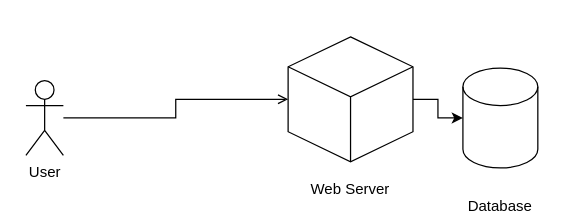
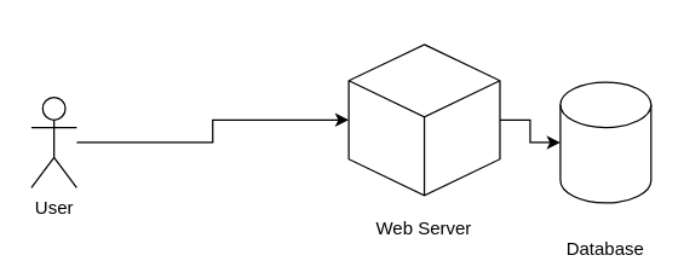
  <mxCell id="0" />
  <mxCell id="1" parent="0" />
  <mxCell id="2" value="&lt;br&gt;&lt;br&gt;&lt;br&gt;&lt;br&gt;&lt;br&gt;&lt;br&gt;&lt;br&gt;&lt;br&gt;Database" style="shape=cylinder3;whiteSpace=wrap;html=1;boundedLbl=1;backgroundOutline=1;size=15;" parent="1" vertex="1"><mxGeometry x="370" y="45" width="60" height="80" as="geometry" /></mxCell>
- <mxCell id="3" style="edgeStyle=orthogonalEdgeStyle;rounded=0;orthogonalLoop=1;jettySize=auto;html=1;endArrow=open;" parent="1" source="4" target="6" edge="1"><mxGeometry relative="1" as="geometry" /></mxCell>
+ <mxCell id="3" style="edgeStyle=orthogonalEdgeStyle;rounded=0;orthogonalLoop=1;jettySize=auto;html=1;" parent="1" source="4" target="6" edge="1"><mxGeometry relative="1" as="geometry" /></mxCell>
  <mxCell id="4" value="User" style="shape=umlActor;verticalLabelPosition=bottom;verticalAlign=top;html=1;outlineConnect=0;" parent="1" vertex="1"><mxGeometry x="20" y="55" width="30" height="60" as="geometry" /></mxCell>
  <mxCell id="5" style="edgeStyle=orthogonalEdgeStyle;rounded=0;orthogonalLoop=1;jettySize=auto;html=1;" parent="1" source="6" target="2" edge="1"><mxGeometry relative="1" as="geometry" /></mxCell>
  <mxCell id="6" value="&lt;br&gt;&lt;br&gt;&lt;br&gt;&lt;br&gt;&lt;br&gt;&lt;br&gt;&lt;br&gt;&lt;br&gt;&lt;br&gt;&lt;br&gt;Web Server" style="whiteSpace=wrap;html=1;shape=mxgraph.basic.isocube;isoAngle=15;" parent="1" vertex="1"><mxGeometry x="230" y="20" width="100" height="100" as="geometry" /></mxCell>
